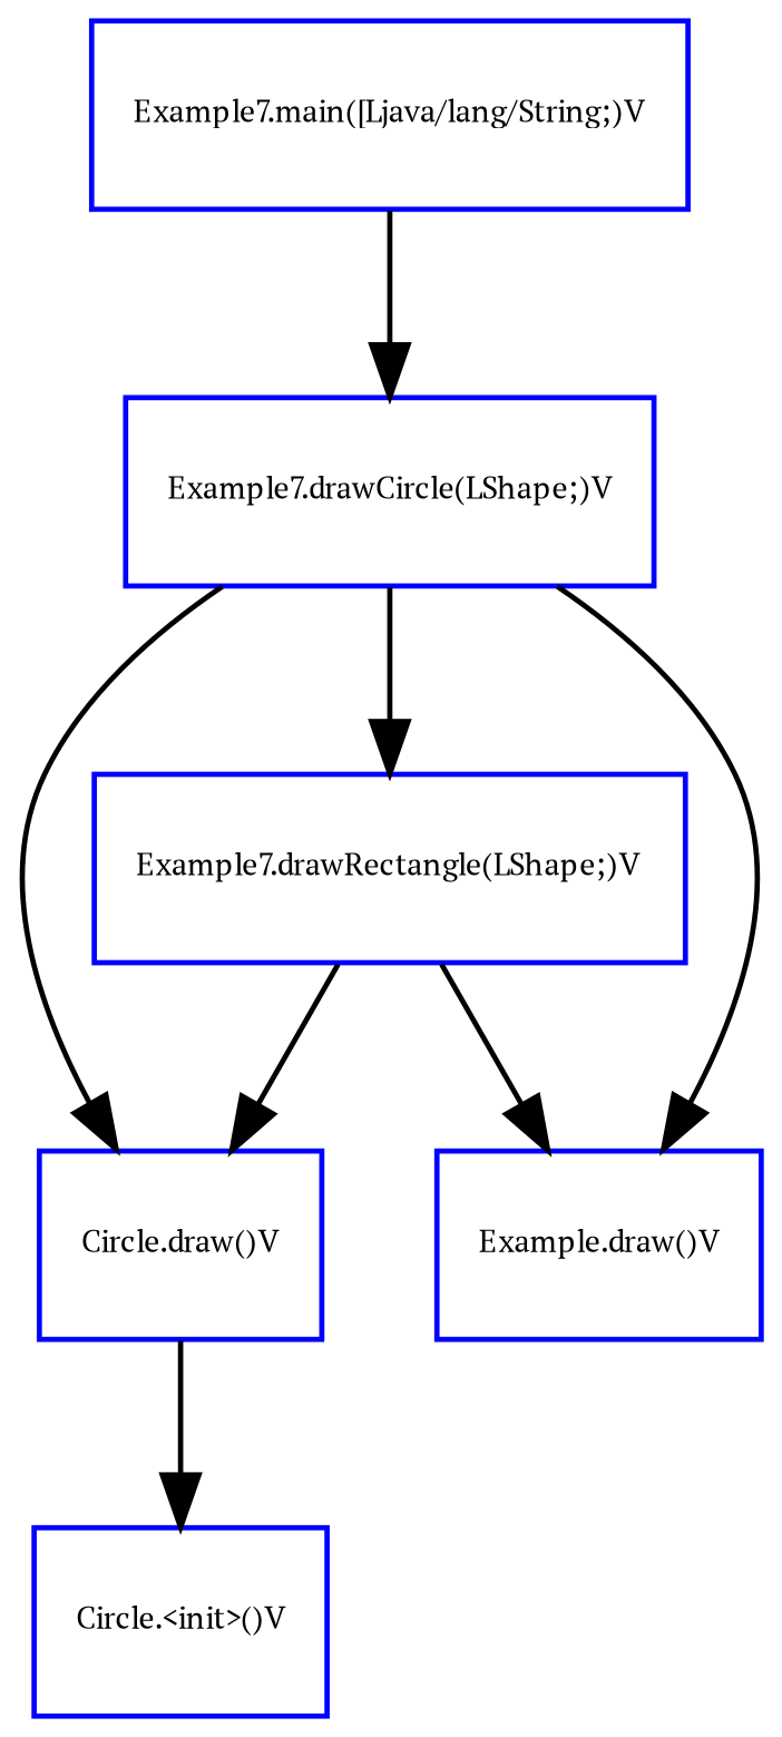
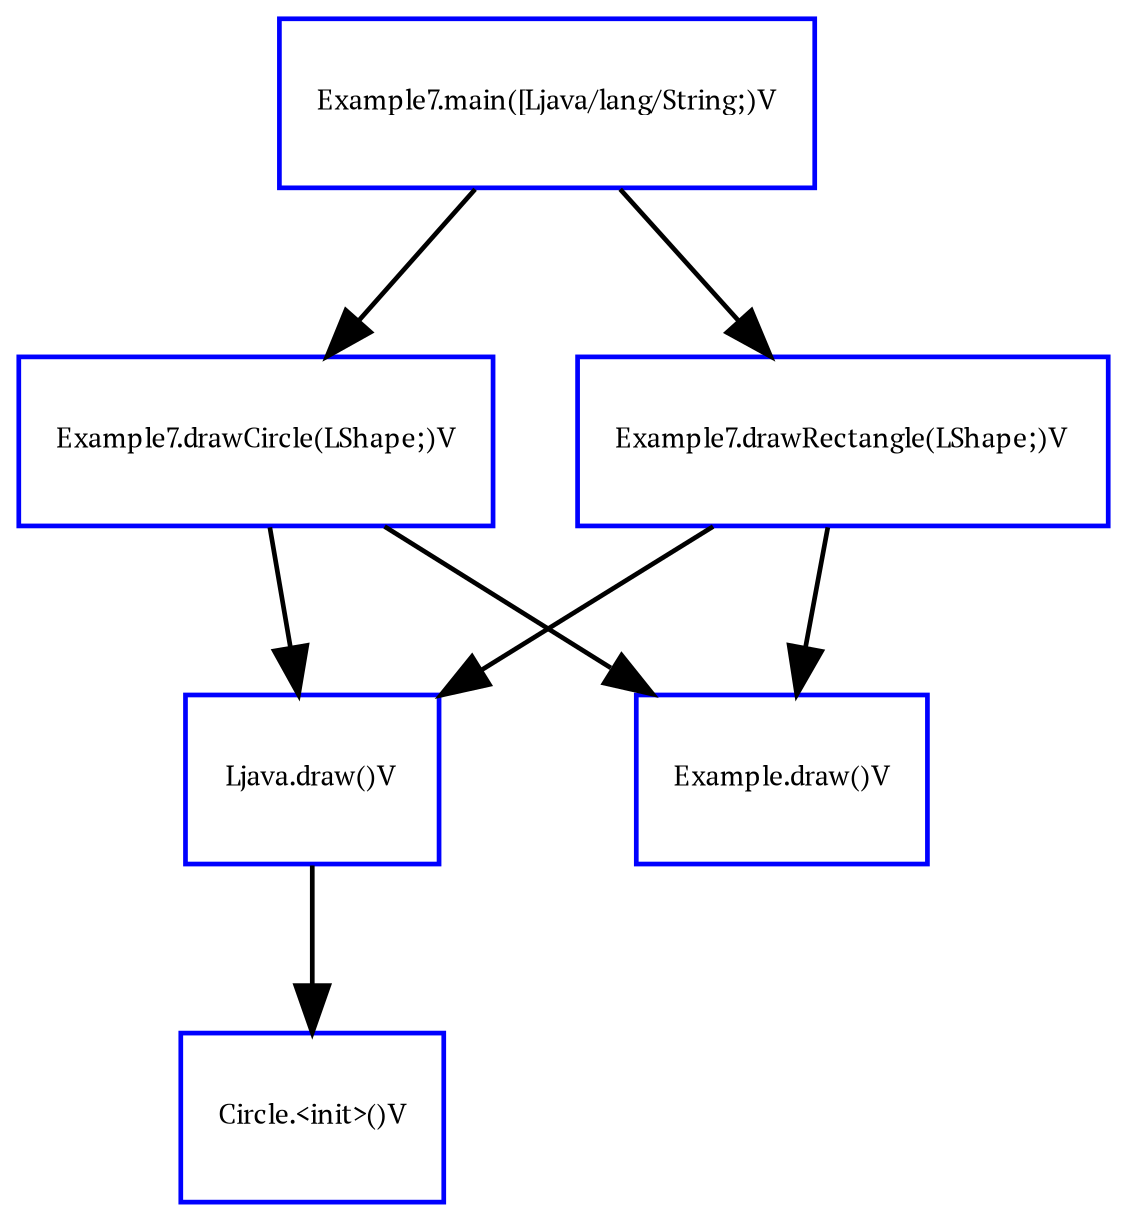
  digraph {
    concentrate=true
    fontname="PT Serif"
    fontsize=6
    node [color=blue fontcolor=black fontname="PT Serif" fontsize=6 shape=box]
    edge [color=black fontcolor=black fontname="PT Serif" fontsize=6]
    n1 [label="Example7.main([Ljava/lang/String;)V"]
    n2 [label="Example7.drawCircle(LShape;)V"]
    n3 [label="Example7.drawRectangle(LShape;)V"]
    n4 [label="Circle.<init>()V"]
-   n5 [label="Circle.draw()V"]
+   n5 [label="Ljava.draw()V"]
    n6 [label="Example.draw()V"]
    n1 -> n2
-   n2 -> n3
+   n1 -> n3
    n2 -> n5
    n2 -> n6
    n3 -> n5
    n3 -> n6
    n5 -> n4
  }
